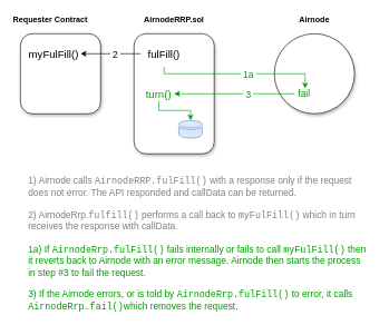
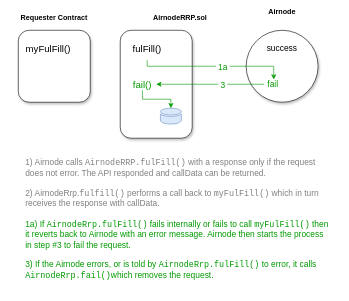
  <mxCell id="0" />
  <mxCell id="1" parent="0" />
  <mxCell id="2" value="" style="rounded=1;whiteSpace=wrap;html=1;align=center;verticalAlign=middle;fontSize=14;shadow=1;" parent="1" vertex="1"><mxGeometry x="30" y="50" width="120" height="120" as="geometry" /></mxCell>
- <mxCell id="3" value="Requester Contract" style="text;html=1;strokeColor=none;fillColor=none;align=center;verticalAlign=middle;whiteSpace=wrap;rounded=0;fontStyle=1" parent="1" vertex="1"><mxGeometry x="5" y="20" width="140" height="20" as="geometry" /></mxCell>
+ <mxCell id="3" value="Requester Contract" style="text;html=1;strokeColor=none;fillColor=none;align=center;verticalAlign=middle;whiteSpace=wrap;rounded=0;fontStyle=1" parent="1" vertex="1"><mxGeometry x="20" y="20" width="140" height="20" as="geometry" /></mxCell>
  <mxCell id="4" style="edgeStyle=orthogonalEdgeStyle;rounded=0;orthogonalLoop=1;jettySize=auto;html=1;exitX=0.5;exitY=1;exitDx=0;exitDy=0;fontSize=14;" parent="1" edge="1"><mxGeometry relative="1" as="geometry"><mxPoint x="90" y="190" as="sourcePoint" /><mxPoint x="90" y="190" as="targetPoint" /></mxGeometry></mxCell>
  <mxCell id="5" value="&lt;font style=&quot;font-size: 16px&quot;&gt;&lt;br&gt;&lt;/font&gt;" style="rounded=1;whiteSpace=wrap;html=1;fontSize=14;align=center;verticalAlign=middle;shadow=1;" parent="1" vertex="1"><mxGeometry x="200" y="50" width="120" height="180" as="geometry" /></mxCell>
- <mxCell id="6" value="AirnodeRRP.sol" style="text;html=1;strokeColor=none;fillColor=none;align=center;verticalAlign=middle;whiteSpace=wrap;rounded=0;fontStyle=1" parent="1" vertex="1"><mxGeometry x="190" y="20" width="140" height="20" as="geometry" /></mxCell>
- <mxCell id="7" value="Airnode" style="text;html=1;strokeColor=none;fillColor=none;align=center;verticalAlign=middle;whiteSpace=wrap;rounded=0;fontStyle=1" parent="1" vertex="1"><mxGeometry x="380" y="20" width="180" height="20" as="geometry" /></mxCell>
+ <mxCell id="6" value="AirnodeRRP.sol" style="text;html=1;strokeColor=none;fillColor=none;align=center;verticalAlign=middle;whiteSpace=wrap;rounded=0;fontStyle=1" parent="1" vertex="1"><mxGeometry x="230" y="20" width="140" height="20" as="geometry" /></mxCell>
+ <mxCell id="7" value="Airnode" style="text;html=1;strokeColor=none;fillColor=none;align=center;verticalAlign=middle;whiteSpace=wrap;rounded=0;fontStyle=1" parent="1" vertex="1"><mxGeometry x="380" y="10" width="180" height="20" as="geometry" /></mxCell>
  <mxCell id="8" value="" style="ellipse;whiteSpace=wrap;html=1;aspect=fixed;fontSize=14;align=center;shadow=1;" parent="1" vertex="1"><mxGeometry x="410" y="50" width="120" height="120" as="geometry" /></mxCell>
  <mxCell id="9" value="&lt;font style=&quot;font-size: 16px&quot;&gt;fulFill()&lt;/font&gt;" style="text;html=1;strokeColor=none;fillColor=none;align=center;verticalAlign=middle;whiteSpace=wrap;rounded=0;shadow=1;fontSize=14;" parent="1" vertex="1"><mxGeometry x="210" y="60" width="70" height="40" as="geometry" /></mxCell>
  <mxCell id="10" value="&lt;font style=&quot;font-size: 14px&quot;&gt;&lt;font color=&quot;#808080&quot; style=&quot;font-size: 14px&quot;&gt;1) Airnode calls &lt;/font&gt;&lt;font face=&quot;Courier New&quot; style=&quot;color: rgb(128 , 128 , 128) ; font-size: 14px&quot;&gt;AirnodeRRP.fulFill()&lt;/font&gt;&lt;font color=&quot;#808080&quot; style=&quot;font-size: 14px&quot;&gt; with a response&amp;nbsp;only if the request does not error. The API responded and callData can be returned.&lt;/font&gt;&lt;br&gt;&lt;br&gt;&lt;font color=&quot;#808080&quot; style=&quot;font-size: 14px&quot;&gt;2) AirnodeRrp.&lt;/font&gt;&lt;font face=&quot;Courier New&quot; style=&quot;color: rgb(128 , 128 , 128) ; font-size: 14px&quot;&gt;fulfill()&lt;/font&gt;&lt;font color=&quot;#808080&quot; style=&quot;font-size: 14px&quot;&gt; performs a call back to&amp;nbsp;&lt;/font&gt;&lt;font face=&quot;Courier New&quot; style=&quot;color: rgb(128 , 128 , 128) ; font-size: 14px&quot;&gt;myFulFill()&lt;/font&gt;&lt;font color=&quot;#808080&quot; style=&quot;font-size: 14px&quot;&gt;&amp;nbsp;which in turn receives the response with callData.&lt;/font&gt;&lt;br&gt;&lt;br&gt;&lt;font color=&quot;#009900&quot; style=&quot;font-size: 14px&quot;&gt;1a) If&amp;nbsp;&lt;font face=&quot;Courier New&quot; style=&quot;font-size: 14px&quot;&gt;AirnodeRrp.fulFill()&lt;/font&gt;&amp;nbsp;fails internally or fails to call&amp;nbsp;&lt;font face=&quot;Courier New&quot; style=&quot;font-size: 14px&quot;&gt;myFulFill()&lt;/font&gt;&amp;nbsp;then it reverts back to Airnode with an error message. Airnode then starts the process in step #3 to fail the request.&lt;/font&gt;&lt;br&gt;&amp;nbsp;&lt;br&gt;&lt;font color=&quot;#009900&quot; style=&quot;font-size: 14px&quot;&gt;3) If the Airnode errors, or is told by &lt;font face=&quot;Courier New&quot; style=&quot;font-size: 14px&quot;&gt;AirnodeRrp.fulFill()&lt;/font&gt; to error&lt;font style=&quot;font-size: 14px&quot;&gt;, it calls &lt;font face=&quot;Courier New&quot; style=&quot;font-size: 14px&quot;&gt;AirnodeRrp.fail()&lt;/font&gt;which&lt;/font&gt;&lt;/font&gt;&lt;/font&gt;&lt;font color=&quot;#009900&quot; style=&quot;font-size: 14px&quot;&gt;&lt;font style=&quot;font-size: 14px&quot;&gt;&lt;font style=&quot;font-size: 14px&quot;&gt;&amp;nbsp;re&lt;/font&gt;moves the request.&lt;/font&gt;&lt;br&gt;&lt;/font&gt;" style="text;html=1;strokeColor=none;fillColor=none;align=left;verticalAlign=middle;whiteSpace=wrap;rounded=0;shadow=1;fontSize=14;" parent="1" vertex="1"><mxGeometry x="40" y="250" width="510" height="230" as="geometry" /></mxCell>
  <mxCell id="11" value="&lt;font style=&quot;font-size: 16px&quot;&gt;myFulFill()&lt;/font&gt;" style="text;html=1;strokeColor=none;fillColor=none;align=center;verticalAlign=middle;whiteSpace=wrap;rounded=0;shadow=1;fontSize=14;" parent="1" vertex="1"><mxGeometry x="40" y="70" width="80" height="20" as="geometry" /></mxCell>
- <mxCell id="12" value="" style="endArrow=classic;html=1;fontSize=14;entryX=1;entryY=0.5;entryDx=0;entryDy=0;exitX=0;exitY=0.5;exitDx=0;exitDy=0;" parent="1" source="9" target="11" edge="1"><mxGeometry width="50" height="50" relative="1" as="geometry"><mxPoint x="220" y="70" as="sourcePoint" /><mxPoint x="130" y="90" as="targetPoint" /></mxGeometry></mxCell>
- <mxCell id="13" value="&amp;nbsp;2&amp;nbsp;" style="edgeLabel;html=1;align=center;verticalAlign=middle;resizable=0;points=[];fontSize=14;" parent="12" vertex="1" connectable="0"><mxGeometry x="-0.154" y="1" relative="1" as="geometry"><mxPoint x="-1" as="offset" /></mxGeometry></mxCell>
- <mxCell id="14" value="&lt;font style=&quot;font-size: 16px&quot; color=&quot;#009900&quot;&gt;turn()&lt;/font&gt;" style="text;html=1;strokeColor=none;fillColor=none;align=center;verticalAlign=middle;whiteSpace=wrap;rounded=0;shadow=1;fontSize=14;" parent="1" vertex="1"><mxGeometry x="207" y="130" width="60" height="20" as="geometry" /></mxCell>
+ <mxCell id="14" value="&lt;font style=&quot;font-size: 16px&quot; color=&quot;#009900&quot;&gt;fail()&lt;/font&gt;" style="text;html=1;strokeColor=none;fillColor=none;align=center;verticalAlign=middle;whiteSpace=wrap;rounded=0;shadow=1;fontSize=14;" parent="1" vertex="1"><mxGeometry x="207" y="130" width="60" height="20" as="geometry" /></mxCell>
  <mxCell id="15" value="&amp;nbsp;fail" style="text;html=1;strokeColor=none;fillColor=none;align=left;verticalAlign=middle;whiteSpace=wrap;rounded=0;shadow=1;fontSize=14;fontColor=#009900;" parent="1" vertex="1"><mxGeometry x="440" y="130" width="60" height="20" as="geometry" /></mxCell>
+ <mxCell id="16" value="success" style="text;html=1;strokeColor=none;fillColor=none;align=center;verticalAlign=middle;whiteSpace=wrap;rounded=0;shadow=1;fontSize=14;" parent="1" vertex="1"><mxGeometry x="440" y="70" width="60" height="20" as="geometry" /></mxCell>
  <mxCell id="17" value="" style="endArrow=classic;html=1;fontSize=14;strokeColor=#009900;fontColor=#FF3333;exitX=0;exitY=0.5;exitDx=0;exitDy=0;" parent="1" source="15" edge="1"><mxGeometry width="50" height="50" relative="1" as="geometry"><mxPoint x="412" y="140" as="sourcePoint" /><mxPoint x="260" y="140" as="targetPoint" /></mxGeometry></mxCell>
  <mxCell id="18" value="&lt;font color=&quot;#009900&quot;&gt;&amp;nbsp;3&amp;nbsp;&lt;/font&gt;" style="edgeLabel;html=1;align=center;verticalAlign=middle;resizable=0;points=[];fontSize=14;" parent="17" vertex="1" connectable="0"><mxGeometry x="-0.25" relative="1" as="geometry"><mxPoint x="-2" as="offset" /></mxGeometry></mxCell>
  <mxCell id="19" value="" style="endArrow=classic;html=1;rounded=0;strokeColor=#009900;edgeStyle=orthogonalEdgeStyle;exitX=0.5;exitY=1;exitDx=0;exitDy=0;" edge="1" parent="1" source="9"><mxGeometry width="50" height="50" relative="1" as="geometry"><mxPoint x="240" y="520" as="sourcePoint" /><mxPoint x="456" y="132" as="targetPoint" /><Array as="points"><mxPoint x="245" y="110" /><mxPoint x="456" y="110" /></Array></mxGeometry></mxCell>
  <mxCell id="20" value="&lt;font style=&quot;font-size: 14px&quot; color=&quot;#009900&quot;&gt;&amp;nbsp;1a&amp;nbsp;&lt;/font&gt;" style="edgeLabel;html=1;align=center;verticalAlign=middle;resizable=0;points=[];" vertex="1" connectable="0" parent="19"><mxGeometry x="-0.07" relative="1" as="geometry"><mxPoint x="22" as="offset" /></mxGeometry></mxCell>
  <mxCell id="21" value="" style="sketch=0;shadow=0;dashed=0;html=1;strokeColor=#6c8ebf;fillColor=#dae8fc;labelPosition=center;verticalLabelPosition=bottom;verticalAlign=top;outlineConnect=0;align=center;shape=mxgraph.office.databases.database_mini_1;" vertex="1" parent="1"><mxGeometry x="267" y="180" width="35" height="27" as="geometry" /></mxCell>
  <mxCell id="22" value="" style="endArrow=none;html=1;rounded=0;strokeColor=#009900;edgeStyle=orthogonalEdgeStyle;entryX=0.5;entryY=1;entryDx=0;entryDy=0;endFill=0;startArrow=classic;startFill=1;" edge="1" parent="1" source="21" target="14"><mxGeometry width="50" height="50" relative="1" as="geometry"><mxPoint x="190" y="260" as="sourcePoint" /><mxPoint x="550" y="210" as="targetPoint" /></mxGeometry></mxCell>
